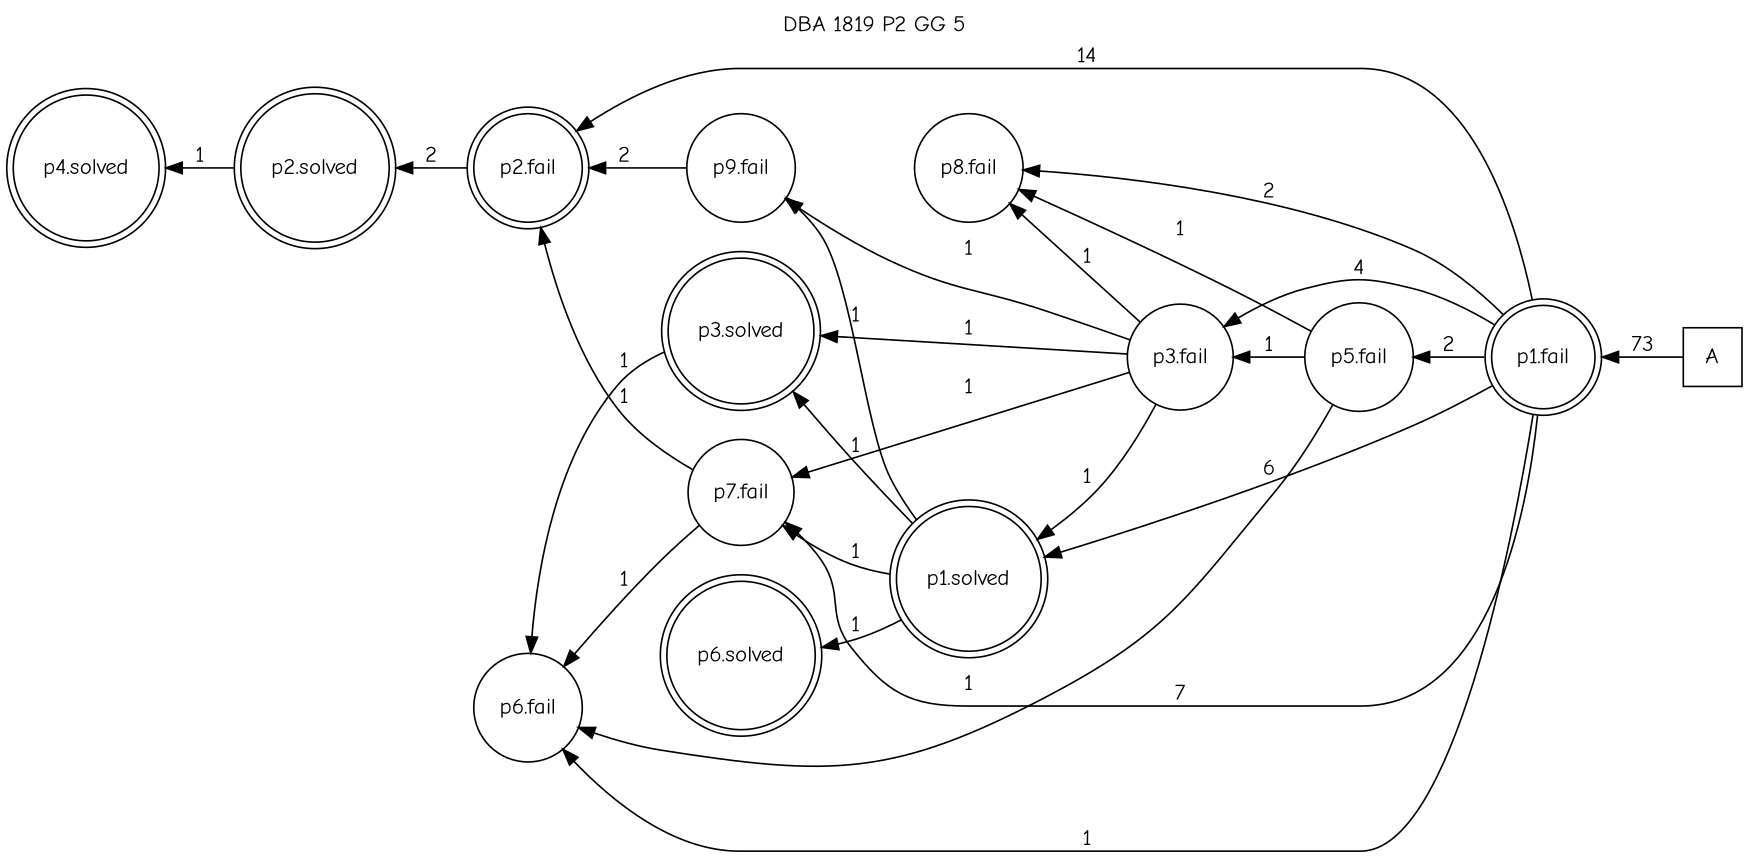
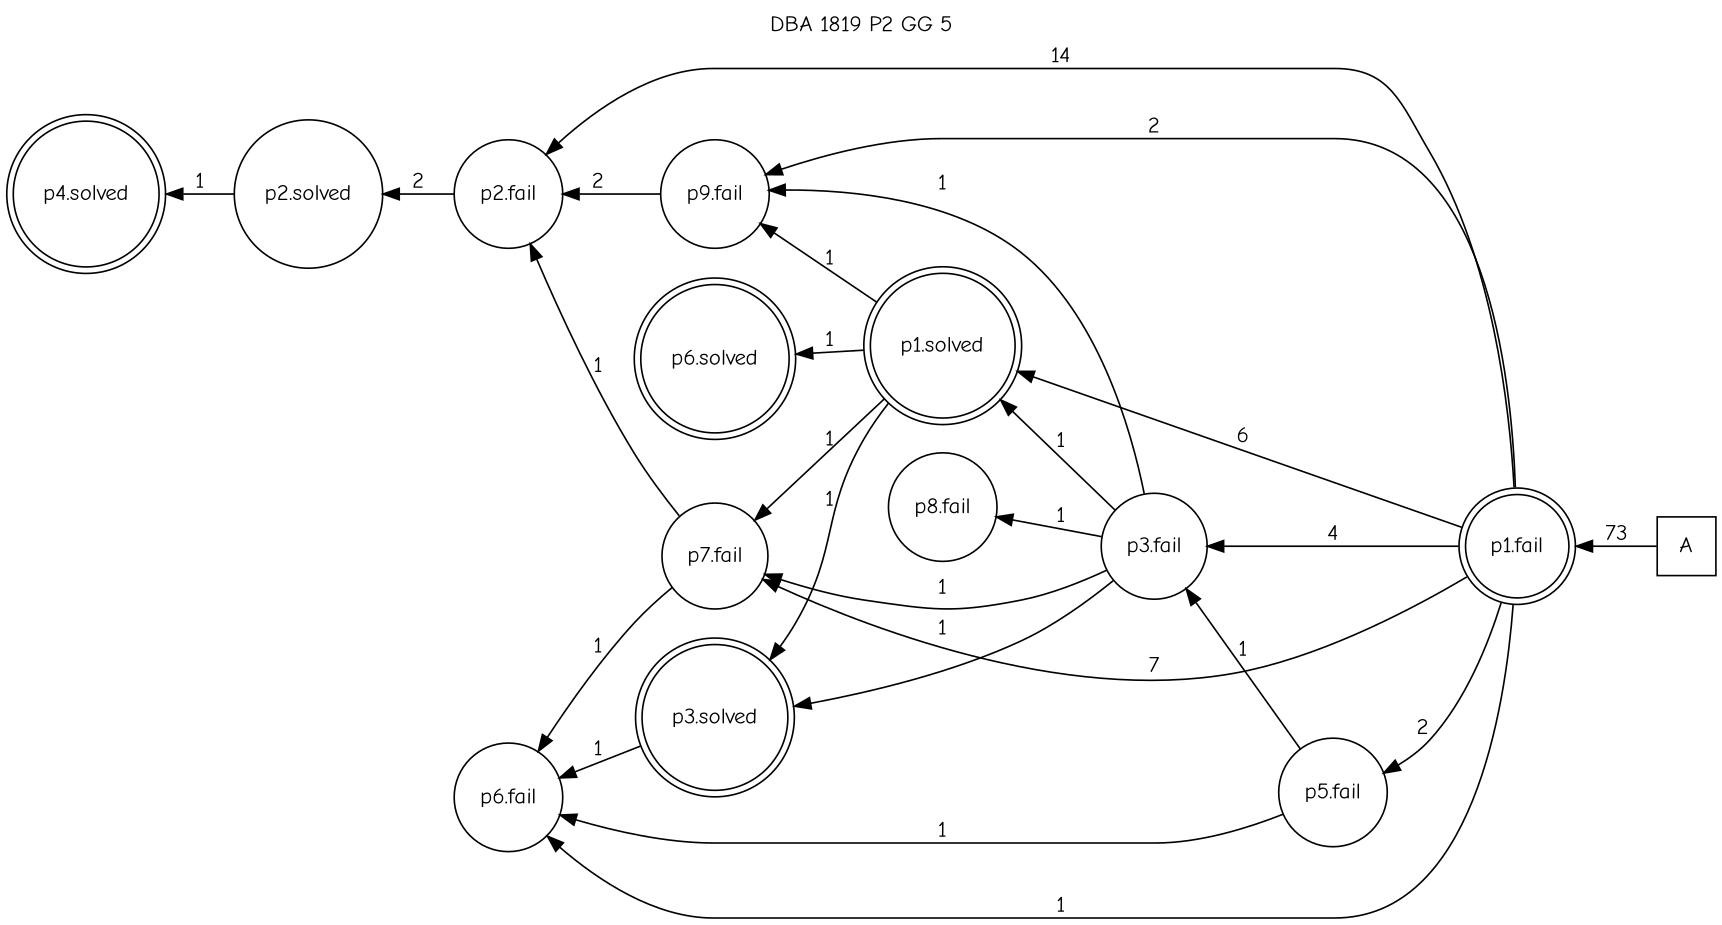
  digraph {
    fontname="Comic Neue"
    label=" DBA 1819 P2 GG 5 "
    labelloc=tl
    rankdir=RL
    node [fontname="Comic Neue" shape=circle]
    edge [fontname="Comic Neue"]
    n1 [label=A shape=square]
    n2 [label="p1.fail" shape=doublecircle]
-   n3 [label="p2.fail" shape=doublecircle]
+   n3 [label="p2.fail"]
    n4 [label="p7.fail"]
    n5 [label="p5.fail"]
    n6 [label="p6.fail"]
    n7 [label="p9.fail"]
    n8 [label="p3.fail"]
    n9 [label="p1.solved" shape=doublecircle]
-   n10 [label="p2.solved" shape=doublecircle]
+   n10 [label="p2.solved"]
    n11 [label="p8.fail"]
    n12 [label="p3.solved" shape=doublecircle]
    n13 [label="p6.solved" shape=doublecircle]
    n14 [label="p4.solved" shape=doublecircle]
    n1 -> n2 [label=73]
    n2 -> n3 [label=14]
    n2 -> n4 [label=7]
    n2 -> n5 [label=2]
    n2 -> n6 [label=1]
-   n2 -> n11 [label=2]
+   n2 -> n7 [label=2]
    n2 -> n8 [label=4]
    n2 -> n9 [label=6]
    n3 -> n10 [label=2]
    n4 -> n3 [label=1]
    n4 -> n6 [label=1]
    n5 -> n6 [label=1]
    n5 -> n8 [label=1]
-   n5 -> n11 [label=1]
    n7 -> n3 [label=2]
    n8 -> n4 [label=1]
    n8 -> n7 [label=1]
    n8 -> n9 [label=1]
    n8 -> n11 [label=1]
    n8 -> n12 [label=1]
    n9 -> n4 [label=1]
    n9 -> n7 [label=1]
    n9 -> n12 [label=1]
    n9 -> n13 [label=1]
    n10 -> n14 [label=1]
    n12 -> n6 [label=1]
  }
